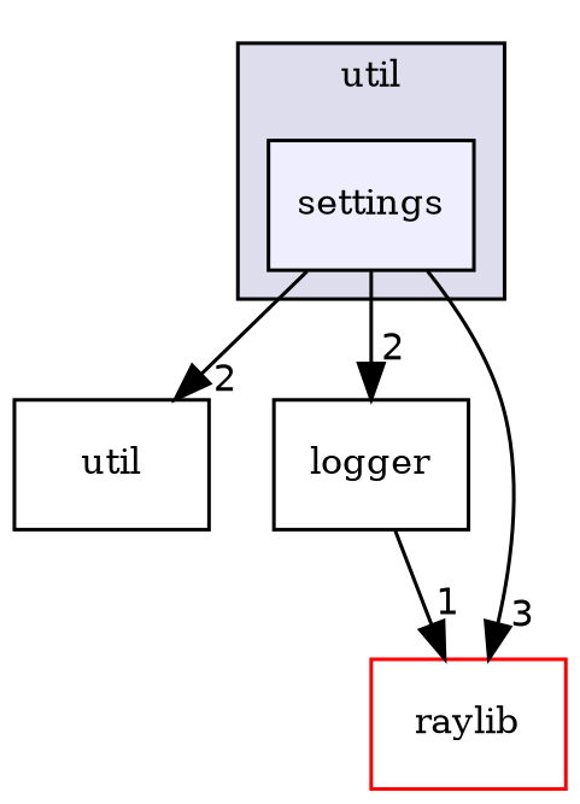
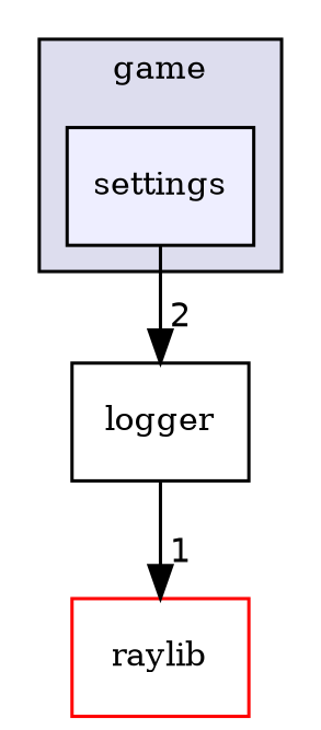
  digraph {
    compound=true
    fontname="DejaVu Serif"
    node [fontname="DejaVu Serif" fontsize=10 shape=box]
    edge [fontname="DejaVu Serif" headlabel=2 labeldistance=1.5 labelfontname=Helvetica labelfontsize=10]
    n1 [fillcolor="#eeeeff" label=settings pencolor=black style=filled]
-   n2 [label=util]
    n3 [label=logger]
    n4 [color=red fillcolor=white label=raylib style=filled]
    subgraph cluster_1 {
      bgcolor="#ddddee"
      fontsize=10
-     label=util
+     label=game
      pencolor=black
      n1
    }
-   n1 -> n2
    n1 -> n3
-   n1 -> n4 [headlabel=3]
    n3 -> n4 [headlabel=1]
  }
